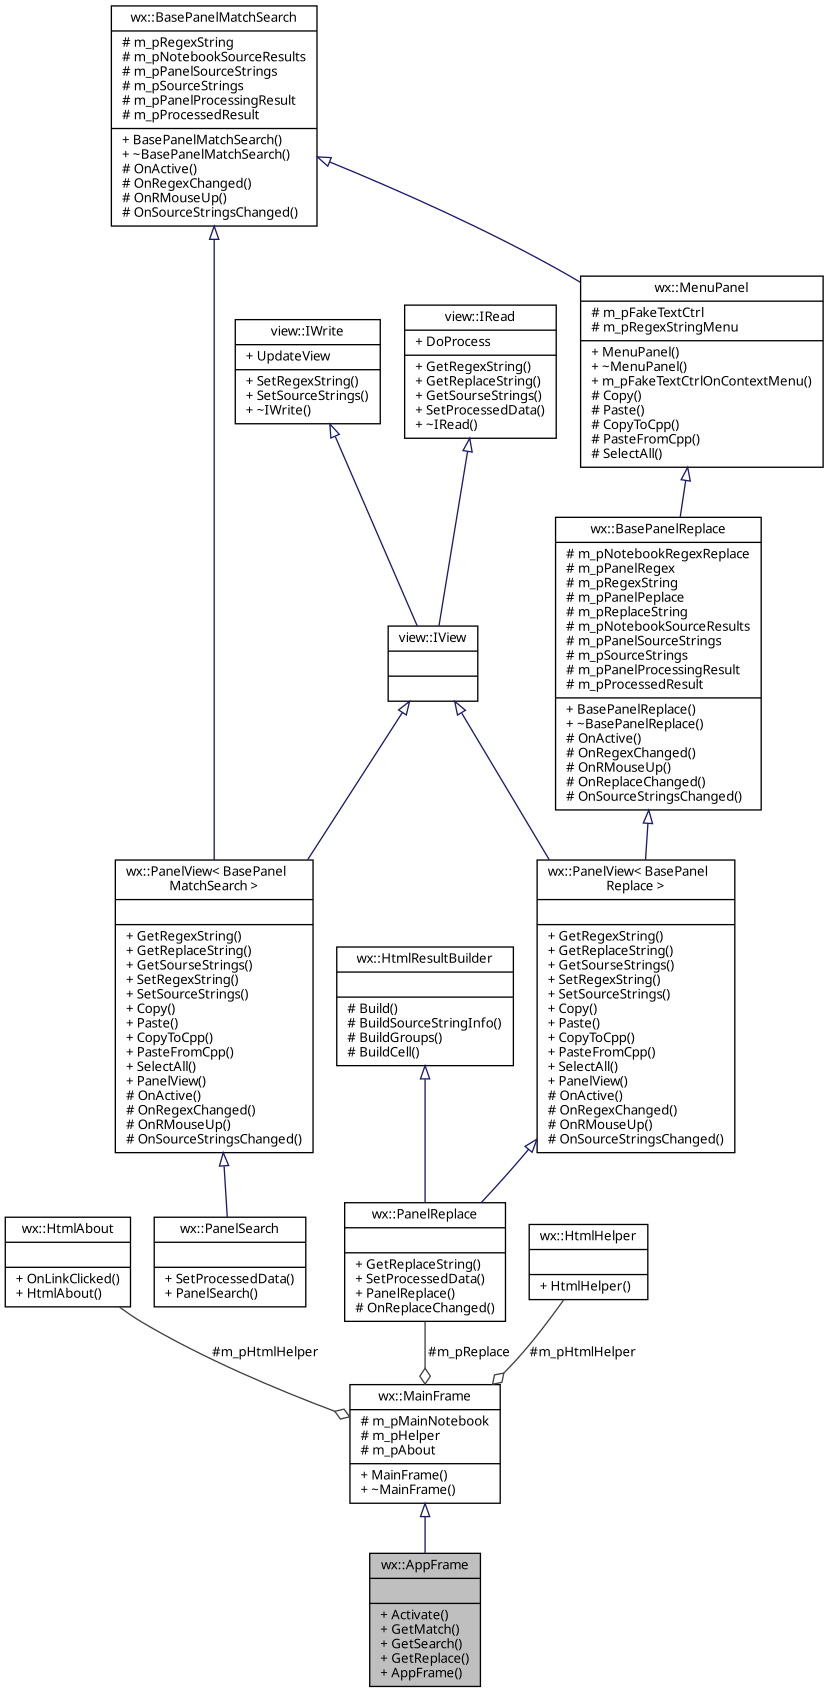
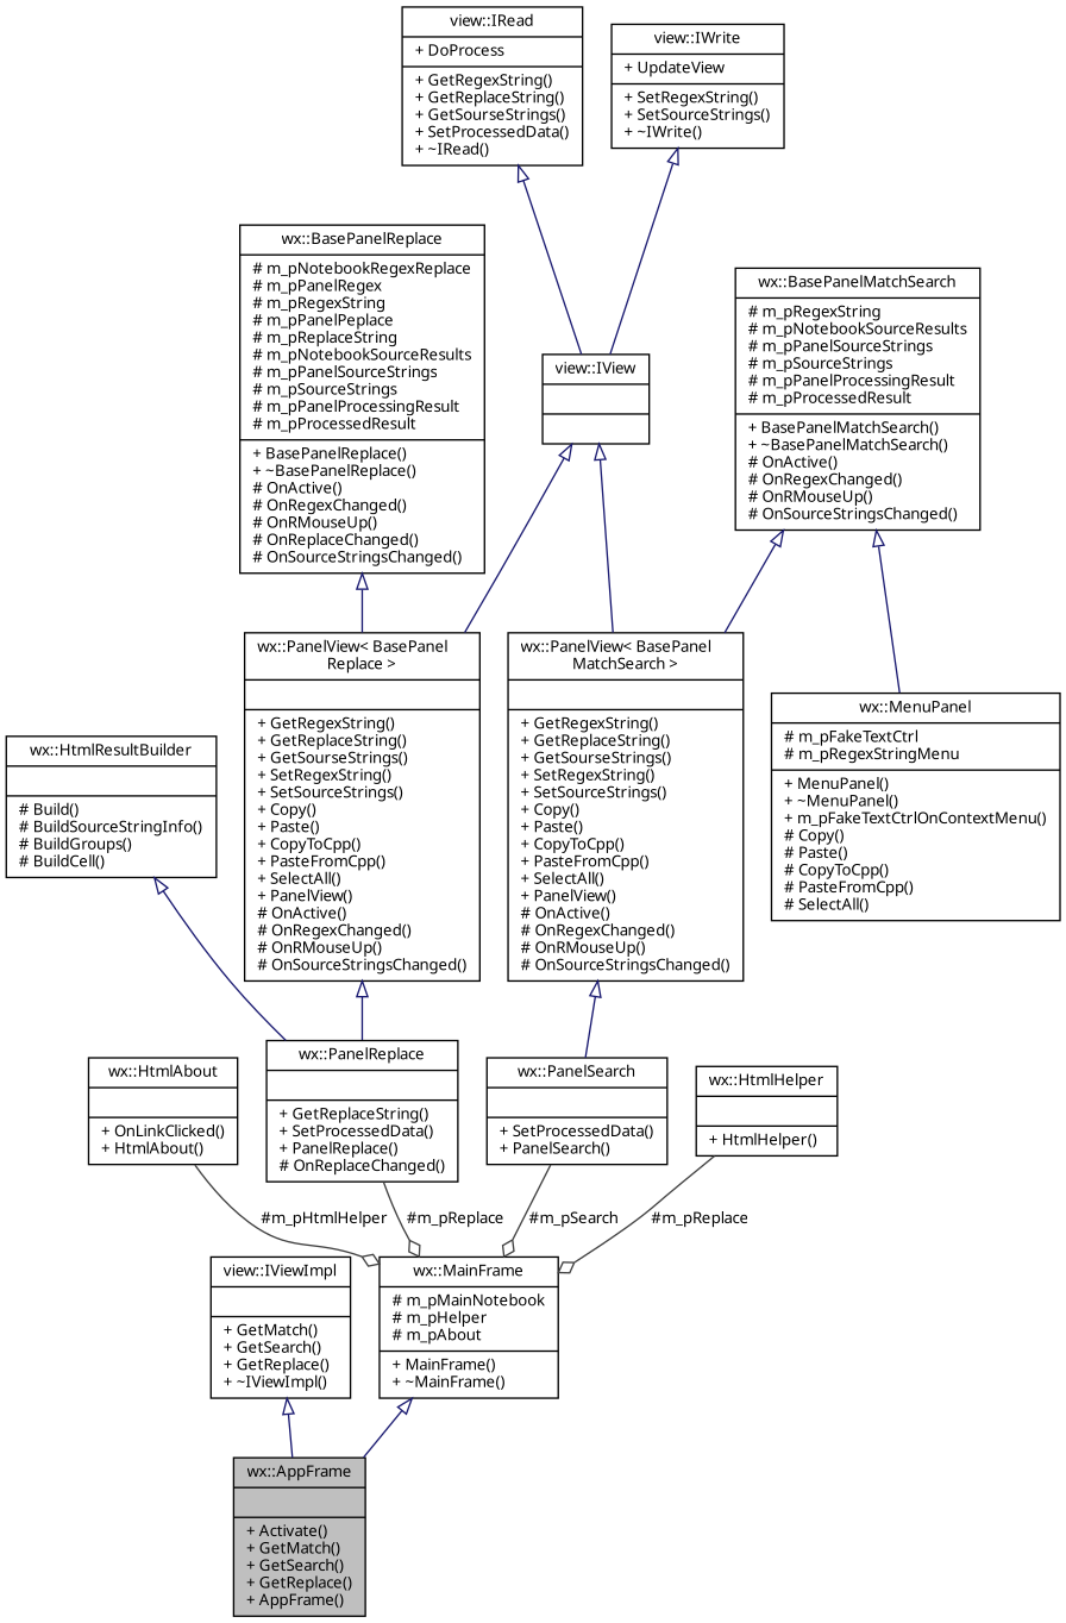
  digraph {
    node [color=black fillcolor=white fontname=Verdana fontsize=10 shape=record style=filled]
    edge [arrowtail=onormal color=midnightblue dir=back fontname=Verdana fontsize=10 labelfontname=Verdana labelfontsize=10 style=solid]
    n1 [fillcolor=grey75 fontcolor=black height=0.2 label="{wx::AppFrame\n||+ Activate()\l+ GetMatch()\l+ GetSearch()\l+ GetReplace()\l+ AppFrame()\l}" width=0.4]
+   n2 [height=0.2 label="{view::IViewImpl\n||+ GetMatch()\l+ GetSearch()\l+ GetReplace()\l+ ~IViewImpl()\l}" width=0.4]
    n3 [height=0.2 label="{wx::MainFrame\n|# m_pMainNotebook\l# m_pHelper\l# m_pAbout\l|+ MainFrame()\l+ ~MainFrame()\l}" width=0.4]
    n4 [height=0.2 label="{wx::HtmlAbout\n||+ OnLinkClicked()\l+ HtmlAbout()\l}" width=0.4]
    n5 [height=0.2 label="{wx::PanelView\< BasePanel\lMatchSearch \>\n||+ GetRegexString()\l+ GetReplaceString()\l+ GetSourseStrings()\l+ SetRegexString()\l+ SetSourceStrings()\l+ Copy()\l+ Paste()\l+ CopyToCpp()\l+ PasteFromCpp()\l+ SelectAll()\l+ PanelView()\l# OnActive()\l# OnRegexChanged()\l# OnRMouseUp()\l# OnSourceStringsChanged()\l}" width=0.4]
    n6 [height=0.2 label="{wx::PanelSearch\n||+ SetProcessedData()\l+ PanelSearch()\l}" width=0.4]
    n7 [height=0.2 label="{view::IView\n||}" width=0.4]
    n8 [height=0.2 label="{wx::PanelView\< BasePanel\lReplace \>\n||+ GetRegexString()\l+ GetReplaceString()\l+ GetSourseStrings()\l+ SetRegexString()\l+ SetSourceStrings()\l+ Copy()\l+ Paste()\l+ CopyToCpp()\l+ PasteFromCpp()\l+ SelectAll()\l+ PanelView()\l# OnActive()\l# OnRegexChanged()\l# OnRMouseUp()\l# OnSourceStringsChanged()\l}" width=0.4]
    n9 [height=0.2 label="{wx::PanelReplace\n||+ GetReplaceString()\l+ SetProcessedData()\l+ PanelReplace()\l# OnReplaceChanged()\l}" width=0.4]
    n10 [height=0.2 label="{view::IRead\n|+ DoProcess\l|+ GetRegexString()\l+ GetReplaceString()\l+ GetSourseStrings()\l+ SetProcessedData()\l+ ~IRead()\l}" width=0.4]
    n11 [height=0.2 label="{view::IWrite\n|+ UpdateView\l|+ SetRegexString()\l+ SetSourceStrings()\l+ ~IWrite()\l}" width=0.4]
    n12 [height=0.2 label="{wx::BasePanelMatchSearch\n|# m_pRegexString\l# m_pNotebookSourceResults\l# m_pPanelSourceStrings\l# m_pSourceStrings\l# m_pPanelProcessingResult\l# m_pProcessedResult\l|+ BasePanelMatchSearch()\l+ ~BasePanelMatchSearch()\l# OnActive()\l# OnRegexChanged()\l# OnRMouseUp()\l# OnSourceStringsChanged()\l}" width=0.4]
    n13 [height=0.2 label="{wx::MenuPanel\n|# m_pFakeTextCtrl\l# m_pRegexStringMenu\l|+ MenuPanel()\l+ ~MenuPanel()\l+ m_pFakeTextCtrlOnContextMenu()\l# Copy()\l# Paste()\l# CopyToCpp()\l# PasteFromCpp()\l# SelectAll()\l}" width=0.4]
    n14 [height=0.2 label="{wx::BasePanelReplace\n|# m_pNotebookRegexReplace\l# m_pPanelRegex\l# m_pRegexString\l# m_pPanelPeplace\l# m_pReplaceString\l# m_pNotebookSourceResults\l# m_pPanelSourceStrings\l# m_pSourceStrings\l# m_pPanelProcessingResult\l# m_pProcessedResult\l|+ BasePanelReplace()\l+ ~BasePanelReplace()\l# OnActive()\l# OnRegexChanged()\l# OnRMouseUp()\l# OnReplaceChanged()\l# OnSourceStringsChanged()\l}" width=0.4]
    n15 [height=0.2 label="{wx::HtmlResultBuilder\n||# Build()\l# BuildSourceStringInfo()\l# BuildGroups()\l# BuildCell()\l}" width=0.4]
    n16 [height=0.2 label="{wx::HtmlHelper\n||+ HtmlHelper()\l}" width=0.4]
+   n2 -> n1
    n3 -> n1
    n4 -> n3 [arrowhead=odiamond color=grey25 label=" #m_pHtmlHelper" arrowtail="" dir=""]
    n5 -> n6
+   n6 -> n3 [arrowhead=odiamond color=grey25 label=" #m_pSearch" arrowtail="" dir=""]
    n7 -> n5
    n7 -> n8
    n8 -> n9
    n9 -> n3 [arrowhead=odiamond color=grey25 label=" #m_pReplace" arrowtail="" dir=""]
    n10 -> n7
    n11 -> n7
    n12 -> n5
    n12 -> n13
-   n13 -> n14
    n14 -> n8
    n15 -> n9
-   n16 -> n3 [arrowhead=odiamond color=grey25 label=" #m_pHtmlHelper" arrowtail="" dir=""]
+   n16 -> n3 [arrowhead=odiamond color=grey25 label=" #m_pReplace" arrowtail="" dir=""]
  }
